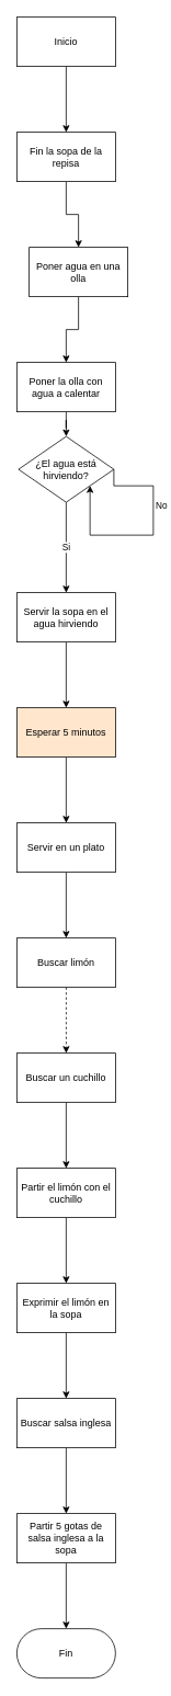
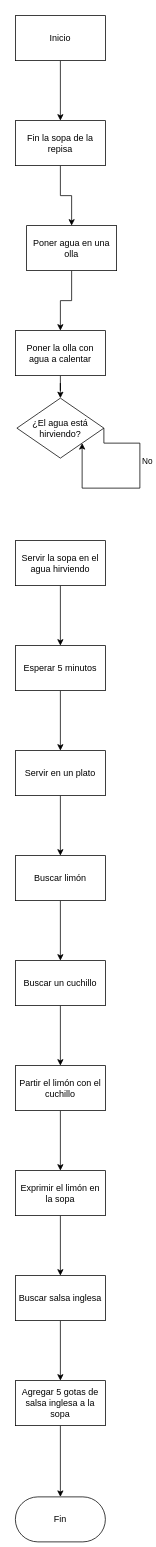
  <mxCell id="0" />
  <mxCell id="1" parent="0" />
  <mxCell id="2" value="" style="edgeStyle=orthogonalEdgeStyle;rounded=0;orthogonalLoop=1;jettySize=auto;html=1;" edge="1" parent="1" source="3" target="5"><mxGeometry relative="1" as="geometry" /></mxCell>
  <mxCell id="3" value="Inicio" style="whiteSpace=wrap;html=1;arcSize=50;rounded=0;" vertex="1" parent="1"><mxGeometry x="20" y="20" width="120" height="60" as="geometry" /></mxCell>
  <mxCell id="4" value="" style="edgeStyle=orthogonalEdgeStyle;rounded=0;orthogonalLoop=1;jettySize=auto;html=1;" edge="1" parent="1" source="5" target="7"><mxGeometry relative="1" as="geometry" /></mxCell>
  <mxCell id="5" value="Fin la sopa de la repisa" style="whiteSpace=wrap;html=1;rounded=1;arcSize=0;" vertex="1" parent="1"><mxGeometry x="20" y="160" width="120" height="60" as="geometry" /></mxCell>
  <mxCell id="6" value="" style="edgeStyle=orthogonalEdgeStyle;rounded=0;orthogonalLoop=1;jettySize=auto;html=1;" edge="1" parent="1" source="7" target="9"><mxGeometry relative="1" as="geometry" /></mxCell>
  <mxCell id="7" value="Poner agua en una olla" style="whiteSpace=wrap;html=1;rounded=1;arcSize=0;" vertex="1" parent="1"><mxGeometry x="35" y="300" width="120" height="60" as="geometry" /></mxCell>
  <mxCell id="8" value="" style="edgeStyle=orthogonalEdgeStyle;rounded=0;orthogonalLoop=1;jettySize=auto;html=1;" edge="1" parent="1" source="9" target="11"><mxGeometry relative="1" as="geometry" /></mxCell>
  <mxCell id="9" value="Poner la olla con agua a calentar" style="whiteSpace=wrap;html=1;arcSize=0;rounded=0;" vertex="1" parent="1"><mxGeometry x="20" y="440" width="120" height="60" as="geometry" /></mxCell>
- <mxCell id="10" value="Si" style="edgeStyle=orthogonalEdgeStyle;rounded=0;orthogonalLoop=1;jettySize=auto;html=1;" edge="1" parent="1" source="11" target="13"><mxGeometry relative="1" as="geometry" /></mxCell>
  <mxCell id="11" value="¿El agua está hirviendo?" style="rhombus;whiteSpace=wrap;html=1;rounded=1;arcSize=0;" vertex="1" parent="1"><mxGeometry x="22" y="530" width="116" height="80" as="geometry" /></mxCell>
  <mxCell id="12" value="" style="edgeStyle=orthogonalEdgeStyle;rounded=0;orthogonalLoop=1;jettySize=auto;html=1;" edge="1" parent="1" source="13" target="15"><mxGeometry relative="1" as="geometry" /></mxCell>
  <mxCell id="13" value="Servir la sopa en el agua hirviendo" style="whiteSpace=wrap;html=1;rounded=1;arcSize=0;" vertex="1" parent="1"><mxGeometry x="20" y="720" width="120" height="60" as="geometry" /></mxCell>
  <mxCell id="14" value="" style="edgeStyle=orthogonalEdgeStyle;rounded=0;orthogonalLoop=1;jettySize=auto;html=1;" edge="1" parent="1" source="15" target="18"><mxGeometry relative="1" as="geometry" /></mxCell>
- <mxCell id="15" value="Esperar 5 minutos" style="whiteSpace=wrap;html=1;rounded=1;arcSize=0;fillColor=#ffe6cc;" vertex="1" parent="1"><mxGeometry x="20" y="860" width="120" height="60" as="geometry" /></mxCell>
+ <mxCell id="15" value="Esperar 5 minutos" style="whiteSpace=wrap;html=1;rounded=1;arcSize=0;" vertex="1" parent="1"><mxGeometry x="20" y="860" width="120" height="60" as="geometry" /></mxCell>
  <mxCell id="16" value="No" style="edgeStyle=orthogonalEdgeStyle;rounded=0;orthogonalLoop=1;jettySize=auto;html=1;exitX=1;exitY=0.5;exitDx=0;exitDy=0;entryX=1;entryY=1;entryDx=0;entryDy=0;" edge="1" parent="1" source="11" target="11"><mxGeometry x="-0.307" y="10" relative="1" as="geometry"><Array as="points"><mxPoint x="186" y="590" /><mxPoint x="186" y="650" /><mxPoint x="109" y="650" /></Array><mxPoint as="offset" /></mxGeometry></mxCell>
  <mxCell id="17" value="" style="edgeStyle=orthogonalEdgeStyle;rounded=0;orthogonalLoop=1;jettySize=auto;html=1;" edge="1" parent="1" source="18" target="20"><mxGeometry relative="1" as="geometry" /></mxCell>
  <mxCell id="18" value="Servir en un plato" style="whiteSpace=wrap;html=1;rounded=1;arcSize=0;" vertex="1" parent="1"><mxGeometry x="20" y="1000" width="120" height="60" as="geometry" /></mxCell>
- <mxCell id="19" value="" style="edgeStyle=orthogonalEdgeStyle;rounded=0;orthogonalLoop=1;jettySize=auto;html=1;dashed=1;" edge="1" parent="1" source="20" target="22"><mxGeometry relative="1" as="geometry" /></mxCell>
+ <mxCell id="19" value="" style="edgeStyle=orthogonalEdgeStyle;rounded=0;orthogonalLoop=1;jettySize=auto;html=1;" edge="1" parent="1" source="20" target="22"><mxGeometry relative="1" as="geometry" /></mxCell>
  <mxCell id="20" value="Buscar limón" style="whiteSpace=wrap;html=1;rounded=1;arcSize=0;" vertex="1" parent="1"><mxGeometry x="20" y="1140" width="120" height="60" as="geometry" /></mxCell>
  <mxCell id="21" value="" style="edgeStyle=orthogonalEdgeStyle;rounded=0;orthogonalLoop=1;jettySize=auto;html=1;" edge="1" parent="1" source="22" target="24"><mxGeometry relative="1" as="geometry" /></mxCell>
  <mxCell id="22" value="Buscar un cuchillo" style="whiteSpace=wrap;html=1;rounded=1;arcSize=0;" vertex="1" parent="1"><mxGeometry x="20" y="1280" width="120" height="60" as="geometry" /></mxCell>
  <mxCell id="23" value="" style="edgeStyle=orthogonalEdgeStyle;rounded=0;orthogonalLoop=1;jettySize=auto;html=1;" edge="1" parent="1" source="24" target="26"><mxGeometry relative="1" as="geometry" /></mxCell>
  <mxCell id="24" value="Partir el limón con el cuchillo" style="whiteSpace=wrap;html=1;rounded=1;arcSize=0;" vertex="1" parent="1"><mxGeometry x="20" y="1420" width="120" height="60" as="geometry" /></mxCell>
  <mxCell id="25" value="" style="edgeStyle=orthogonalEdgeStyle;rounded=0;orthogonalLoop=1;jettySize=auto;html=1;" edge="1" parent="1" source="26" target="28"><mxGeometry relative="1" as="geometry" /></mxCell>
  <mxCell id="26" value="Exprimir el limón en la sopa" style="whiteSpace=wrap;html=1;rounded=1;arcSize=0;" vertex="1" parent="1"><mxGeometry x="20" y="1560" width="120" height="60" as="geometry" /></mxCell>
  <mxCell id="27" value="" style="edgeStyle=orthogonalEdgeStyle;rounded=0;orthogonalLoop=1;jettySize=auto;html=1;" edge="1" parent="1" source="28" target="30"><mxGeometry relative="1" as="geometry" /></mxCell>
  <mxCell id="28" value="Buscar salsa inglesa" style="whiteSpace=wrap;html=1;rounded=1;arcSize=0;" vertex="1" parent="1"><mxGeometry x="20" y="1700" width="120" height="60" as="geometry" /></mxCell>
  <mxCell id="29" value="" style="edgeStyle=orthogonalEdgeStyle;rounded=0;orthogonalLoop=1;jettySize=auto;html=1;" edge="1" parent="1" source="30" target="31"><mxGeometry relative="1" as="geometry" /></mxCell>
- <mxCell id="30" value="Partir 5 gotas de salsa inglesa a la sopa" style="whiteSpace=wrap;html=1;rounded=1;arcSize=0;" vertex="1" parent="1"><mxGeometry x="20" y="1840" width="120" height="60" as="geometry" /></mxCell>
- <mxCell id="31" value="Fin" style="whiteSpace=wrap;html=1;rounded=1;arcSize=50;" vertex="1" parent="1"><mxGeometry x="20" y="1980" width="120" height="60" as="geometry" /></mxCell>
+ <mxCell id="30" value="Agregar 5 gotas de salsa inglesa a la sopa" style="whiteSpace=wrap;html=1;rounded=1;arcSize=0;" vertex="1" parent="1"><mxGeometry x="20" y="1840" width="120" height="60" as="geometry" /></mxCell>
+ <mxCell id="31" value="Fin" style="whiteSpace=wrap;html=1;rounded=1;arcSize=50;" vertex="1" parent="1"><mxGeometry x="20" y="1995" width="120" height="60" as="geometry" /></mxCell>
